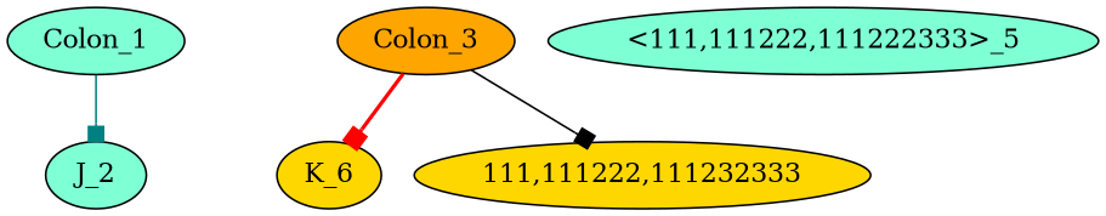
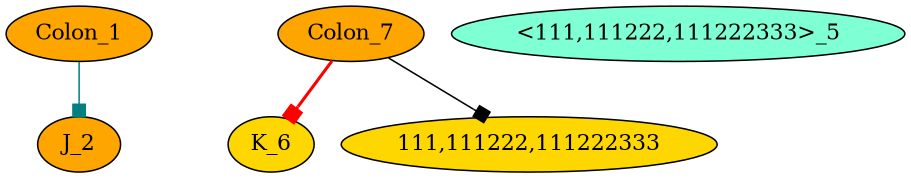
  digraph {
    node [fillcolor=orange style=filled]
    edge [arrowhead=box style=solid]
-   n1 [fillcolor=aquamarine label=Colon_1]
-   n2 [fillcolor=aquamarine label=J_2]
-   n3 [label=Colon_3]
+   n1 [label=Colon_1]
+   n2 [label=J_2]
+   n3 [label=Colon_7]
    n4 [fillcolor=gold label=K_6]
-   "111,111222,111222333" [fillcolor=gold label="111,111222,111232333"]
+   "111,111222,111222333" [fillcolor=gold]
    n6 [fillcolor=aquamarine label="<111,111222,111222333>_5"]
    n1 -> n2 [color=teal]
    n3 -> n4 [color=red style=bold]
    n3 -> "111,111222,111222333" [color=black]
  }
